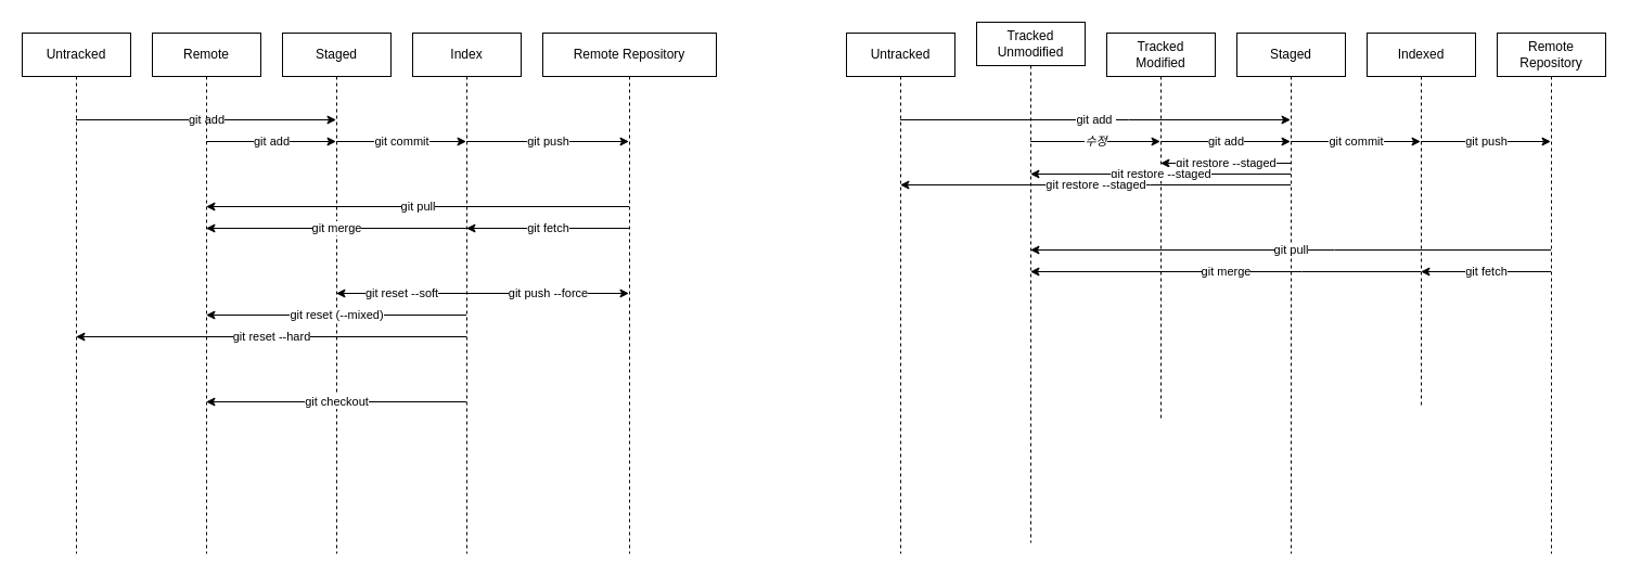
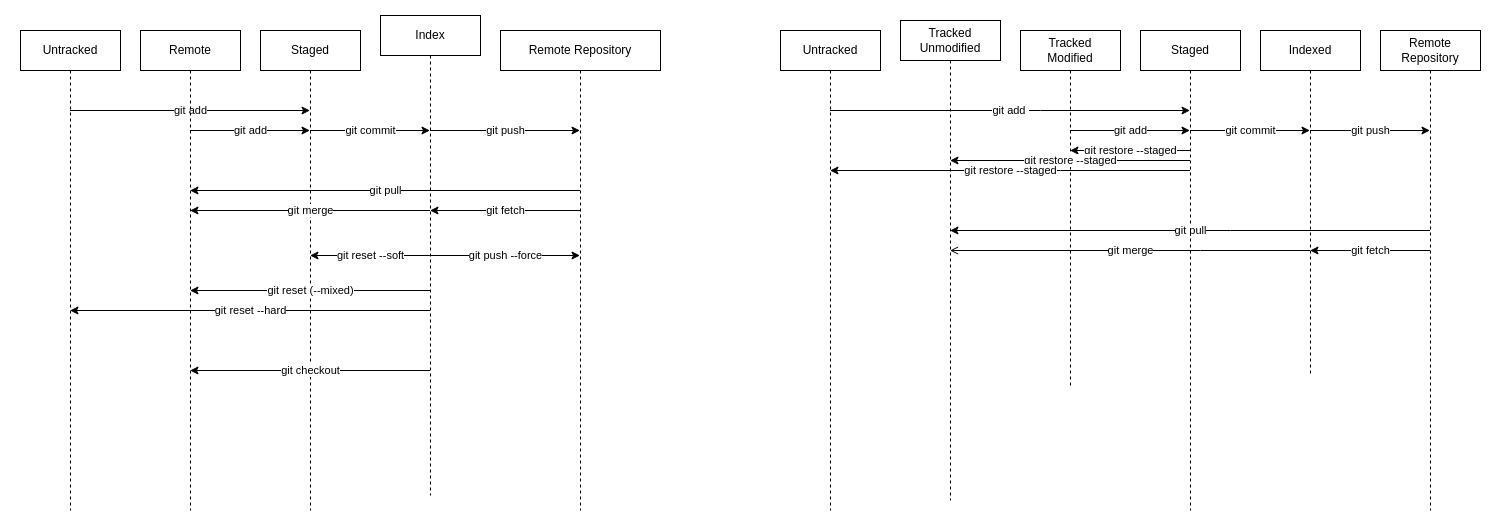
  <mxCell id="0" />
  <mxCell id="1" parent="0" />
  <mxCell id="2" value="git add" style="edgeStyle=orthogonalEdgeStyle;rounded=0;orthogonalLoop=1;jettySize=auto;html=1;" parent="1" source="3" target="7" edge="1"><mxGeometry relative="1" as="geometry"><Array as="points"><mxPoint x="190" y="110" /><mxPoint x="190" y="110" /></Array></mxGeometry></mxCell>
  <mxCell id="3" value="Untracked" style="shape=umlLifeline;perimeter=lifelinePerimeter;whiteSpace=wrap;html=1;container=1;collapsible=0;recursiveResize=0;outlineConnect=0;" parent="1" vertex="1"><mxGeometry x="20" y="30" width="100" height="480" as="geometry" /></mxCell>
  <mxCell id="4" value="git add" style="edgeStyle=orthogonalEdgeStyle;rounded=0;orthogonalLoop=1;jettySize=auto;html=1;" parent="1" source="5" target="7" edge="1"><mxGeometry relative="1" as="geometry"><Array as="points"><mxPoint x="250" y="130" /><mxPoint x="250" y="130" /></Array></mxGeometry></mxCell>
  <mxCell id="5" value="Remote" style="shape=umlLifeline;perimeter=lifelinePerimeter;whiteSpace=wrap;html=1;container=1;collapsible=0;recursiveResize=0;outlineConnect=0;" parent="1" vertex="1"><mxGeometry x="140" y="30" width="100" height="480" as="geometry" /></mxCell>
  <mxCell id="6" value="git commit" style="edgeStyle=orthogonalEdgeStyle;rounded=0;orthogonalLoop=1;jettySize=auto;html=1;" parent="1" source="7" target="15" edge="1"><mxGeometry relative="1" as="geometry"><Array as="points"><mxPoint x="370" y="130" /><mxPoint x="370" y="130" /></Array></mxGeometry></mxCell>
  <mxCell id="7" value="Staged" style="shape=umlLifeline;perimeter=lifelinePerimeter;whiteSpace=wrap;html=1;container=1;collapsible=0;recursiveResize=0;outlineConnect=0;" parent="1" vertex="1"><mxGeometry x="260" y="30" width="100" height="480" as="geometry" /></mxCell>
  <mxCell id="8" value="git push" style="edgeStyle=orthogonalEdgeStyle;rounded=0;orthogonalLoop=1;jettySize=auto;html=1;" parent="1" source="15" target="18" edge="1"><mxGeometry relative="1" as="geometry"><Array as="points"><mxPoint x="490" y="130" /><mxPoint x="490" y="130" /></Array></mxGeometry></mxCell>
  <mxCell id="9" value="git merge" style="edgeStyle=orthogonalEdgeStyle;rounded=0;orthogonalLoop=1;jettySize=auto;html=1;" parent="1" source="15" target="5" edge="1"><mxGeometry relative="1" as="geometry"><Array as="points"><mxPoint x="310" y="210" /><mxPoint x="310" y="210" /></Array></mxGeometry></mxCell>
  <mxCell id="10" value="git reset --soft" style="edgeStyle=orthogonalEdgeStyle;rounded=0;orthogonalLoop=1;jettySize=auto;html=1;" parent="1" source="15" target="7" edge="1"><mxGeometry relative="1" as="geometry"><Array as="points"><mxPoint x="380" y="250" /><mxPoint x="380" y="250" /></Array></mxGeometry></mxCell>
  <mxCell id="11" value="git reset (--mixed)" style="edgeStyle=orthogonalEdgeStyle;rounded=0;orthogonalLoop=1;jettySize=auto;html=1;" parent="1" source="15" target="5" edge="1"><mxGeometry relative="1" as="geometry"><Array as="points"><mxPoint x="310" y="290" /><mxPoint x="310" y="290" /></Array></mxGeometry></mxCell>
  <mxCell id="12" value="git checkout" style="edgeStyle=orthogonalEdgeStyle;rounded=0;orthogonalLoop=1;jettySize=auto;html=1;" parent="1" source="15" target="5" edge="1"><mxGeometry relative="1" as="geometry"><Array as="points"><mxPoint x="310" y="370" /><mxPoint x="310" y="370" /></Array></mxGeometry></mxCell>
  <mxCell id="13" value="git push --force" style="edgeStyle=orthogonalEdgeStyle;rounded=0;orthogonalLoop=1;jettySize=auto;html=1;" parent="1" source="15" target="18" edge="1"><mxGeometry relative="1" as="geometry"><Array as="points"><mxPoint x="500" y="380" /><mxPoint x="500" y="380" /></Array></mxGeometry></mxCell>
  <mxCell id="14" value="git reset --hard" style="edgeStyle=orthogonalEdgeStyle;rounded=0;orthogonalLoop=1;jettySize=auto;html=1;" parent="1" source="15" target="3" edge="1"><mxGeometry relative="1" as="geometry"><Array as="points"><mxPoint x="250" y="310" /><mxPoint x="250" y="310" /></Array></mxGeometry></mxCell>
- <mxCell id="15" value="Index" style="shape=umlLifeline;perimeter=lifelinePerimeter;whiteSpace=wrap;html=1;container=1;collapsible=0;recursiveResize=0;outlineConnect=0;" parent="1" vertex="1"><mxGeometry x="380" y="30" width="100" height="480" as="geometry" /></mxCell>
+ <mxCell id="15" value="Index" style="shape=umlLifeline;perimeter=lifelinePerimeter;whiteSpace=wrap;html=1;container=1;collapsible=0;recursiveResize=0;outlineConnect=0;" parent="1" vertex="1"><mxGeometry x="380" y="15" width="100" height="480" as="geometry" /></mxCell>
  <mxCell id="16" value="git fetch" style="edgeStyle=orthogonalEdgeStyle;rounded=0;orthogonalLoop=1;jettySize=auto;html=1;" parent="1" source="18" target="15" edge="1"><mxGeometry relative="1" as="geometry"><Array as="points"><mxPoint x="490" y="210" /><mxPoint x="490" y="210" /></Array></mxGeometry></mxCell>
  <mxCell id="17" value="git pull" style="edgeStyle=orthogonalEdgeStyle;rounded=0;orthogonalLoop=1;jettySize=auto;html=1;" parent="1" source="18" target="5" edge="1"><mxGeometry relative="1" as="geometry"><Array as="points"><mxPoint x="380" y="190" /><mxPoint x="380" y="190" /></Array></mxGeometry></mxCell>
  <mxCell id="18" value="Remote Repository" style="shape=umlLifeline;perimeter=lifelinePerimeter;whiteSpace=wrap;html=1;container=1;collapsible=0;recursiveResize=0;outlineConnect=0;" parent="1" vertex="1"><mxGeometry x="500" y="30" width="160" height="480" as="geometry" /></mxCell>
  <mxCell id="19" value="git add&amp;nbsp;" style="edgeStyle=orthogonalEdgeStyle;rounded=0;orthogonalLoop=1;jettySize=auto;html=1;" edge="1" parent="1" source="20" target="23"><mxGeometry relative="1" as="geometry"><Array as="points"><mxPoint x="1040" y="110" /><mxPoint x="1040" y="110" /></Array></mxGeometry></mxCell>
  <mxCell id="20" value="Untracked" style="shape=umlLifeline;perimeter=lifelinePerimeter;whiteSpace=wrap;html=1;container=1;collapsible=0;recursiveResize=0;outlineConnect=0;" vertex="1" parent="1"><mxGeometry x="780" y="30" width="100" height="480" as="geometry" /></mxCell>
  <mxCell id="21" value="Tracked&lt;br&gt;Unmodified" style="shape=umlLifeline;perimeter=lifelinePerimeter;whiteSpace=wrap;html=1;container=1;collapsible=0;recursiveResize=0;outlineConnect=0;" vertex="1" parent="1"><mxGeometry x="900" y="20" width="100" height="480" as="geometry" /></mxCell>
  <mxCell id="22" value="Tracked&lt;br&gt;Modified" style="shape=umlLifeline;perimeter=lifelinePerimeter;whiteSpace=wrap;html=1;container=1;collapsible=0;recursiveResize=0;outlineConnect=0;" vertex="1" parent="1"><mxGeometry x="1020" y="30" width="100" height="355" as="geometry" /></mxCell>
  <mxCell id="23" value="Staged" style="shape=umlLifeline;perimeter=lifelinePerimeter;whiteSpace=wrap;html=1;container=1;collapsible=0;recursiveResize=0;outlineConnect=0;" vertex="1" parent="1"><mxGeometry x="1140" y="30" width="100" height="480" as="geometry" /></mxCell>
  <mxCell id="24" value="Indexed" style="shape=umlLifeline;perimeter=lifelinePerimeter;whiteSpace=wrap;html=1;container=1;collapsible=0;recursiveResize=0;outlineConnect=0;" vertex="1" parent="1"><mxGeometry x="1260" y="30" width="100" height="345" as="geometry" /></mxCell>
  <mxCell id="25" value="Remote Repository" style="shape=umlLifeline;perimeter=lifelinePerimeter;whiteSpace=wrap;html=1;container=1;collapsible=0;recursiveResize=0;outlineConnect=0;" vertex="1" parent="1"><mxGeometry x="1380" y="30" width="100" height="480" as="geometry" /></mxCell>
- <mxCell id="26" value="&lt;i&gt;수정&lt;/i&gt;" style="endArrow=classic;html=1;rounded=0;" edge="1" parent="1" source="21" target="22"><mxGeometry width="50" height="50" relative="1" as="geometry"><mxPoint x="1000" y="310" as="sourcePoint" /><mxPoint x="1050" y="260" as="targetPoint" /><Array as="points"><mxPoint x="1020" y="130" /></Array></mxGeometry></mxCell>
  <mxCell id="27" value="git add" style="endArrow=classic;html=1;rounded=0;" edge="1" parent="1" source="22" target="23"><mxGeometry width="50" height="50" relative="1" as="geometry"><mxPoint x="1110" y="280" as="sourcePoint" /><mxPoint x="1160" y="230" as="targetPoint" /><Array as="points"><mxPoint x="1140" y="130" /></Array></mxGeometry></mxCell>
  <mxCell id="28" value="git commit" style="endArrow=classic;html=1;rounded=0;" edge="1" parent="1" source="23" target="24"><mxGeometry width="50" height="50" relative="1" as="geometry"><mxPoint x="1180" y="250" as="sourcePoint" /><mxPoint x="1230" y="200" as="targetPoint" /><Array as="points"><mxPoint x="1260" y="130" /></Array></mxGeometry></mxCell>
  <mxCell id="29" value="git push" style="endArrow=classic;html=1;rounded=0;" edge="1" parent="1" source="24" target="25"><mxGeometry width="50" height="50" relative="1" as="geometry"><mxPoint x="1360" y="250" as="sourcePoint" /><mxPoint x="1410" y="200" as="targetPoint" /><Array as="points"><mxPoint x="1380" y="130" /></Array></mxGeometry></mxCell>
  <mxCell id="30" value="git fetch" style="endArrow=classic;html=1;rounded=0;" edge="1" parent="1" source="25" target="24"><mxGeometry width="50" height="50" relative="1" as="geometry"><mxPoint x="1080" y="260" as="sourcePoint" /><mxPoint x="1130" y="210" as="targetPoint" /><Array as="points"><mxPoint x="1380" y="250" /></Array></mxGeometry></mxCell>
- <mxCell id="31" value="git merge" style="endArrow=classic;html=1;rounded=0;" edge="1" parent="1" source="24" target="21"><mxGeometry width="50" height="50" relative="1" as="geometry"><mxPoint x="1110" y="270" as="sourcePoint" /><mxPoint x="1160" y="220" as="targetPoint" /><Array as="points"><mxPoint x="1200" y="250" /></Array></mxGeometry></mxCell>
+ <mxCell id="31" value="git merge" style="endArrow=open;html=1;rounded=0;" edge="1" parent="1" source="24" target="21"><mxGeometry width="50" height="50" relative="1" as="geometry"><mxPoint x="1110" y="270" as="sourcePoint" /><mxPoint x="1160" y="220" as="targetPoint" /><Array as="points"><mxPoint x="1200" y="250" /></Array></mxGeometry></mxCell>
  <mxCell id="32" value="git pull" style="endArrow=classic;html=1;rounded=0;" edge="1" parent="1" source="25" target="21"><mxGeometry width="50" height="50" relative="1" as="geometry"><mxPoint x="1230" y="290" as="sourcePoint" /><mxPoint x="1280" y="240" as="targetPoint" /><Array as="points"><mxPoint x="1230" y="230" /></Array></mxGeometry></mxCell>
  <mxCell id="33" value="git restore --staged" style="endArrow=classic;html=1;rounded=0;" edge="1" parent="1" source="23" target="22"><mxGeometry width="50" height="50" relative="1" as="geometry"><mxPoint x="1150" y="260" as="sourcePoint" /><mxPoint x="1200" y="210" as="targetPoint" /><Array as="points"><mxPoint x="1140" y="150" /></Array></mxGeometry></mxCell>
  <mxCell id="34" value="git restore --staged" style="endArrow=classic;html=1;rounded=0;" edge="1" parent="1" source="23" target="21"><mxGeometry width="50" height="50" relative="1" as="geometry"><mxPoint x="960.024" y="160" as="sourcePoint" /><mxPoint x="1079.5" y="160" as="targetPoint" /><Array as="points"><mxPoint x="1050" y="160" /></Array></mxGeometry></mxCell>
  <mxCell id="35" value="git restore --staged" style="endArrow=classic;html=1;rounded=0;" edge="1" parent="1" source="23" target="20"><mxGeometry width="50" height="50" relative="1" as="geometry"><mxPoint x="1199.5" y="180" as="sourcePoint" /><mxPoint x="960" y="180" as="targetPoint" /><Array as="points"><mxPoint x="1060" y="170" /></Array></mxGeometry></mxCell>
